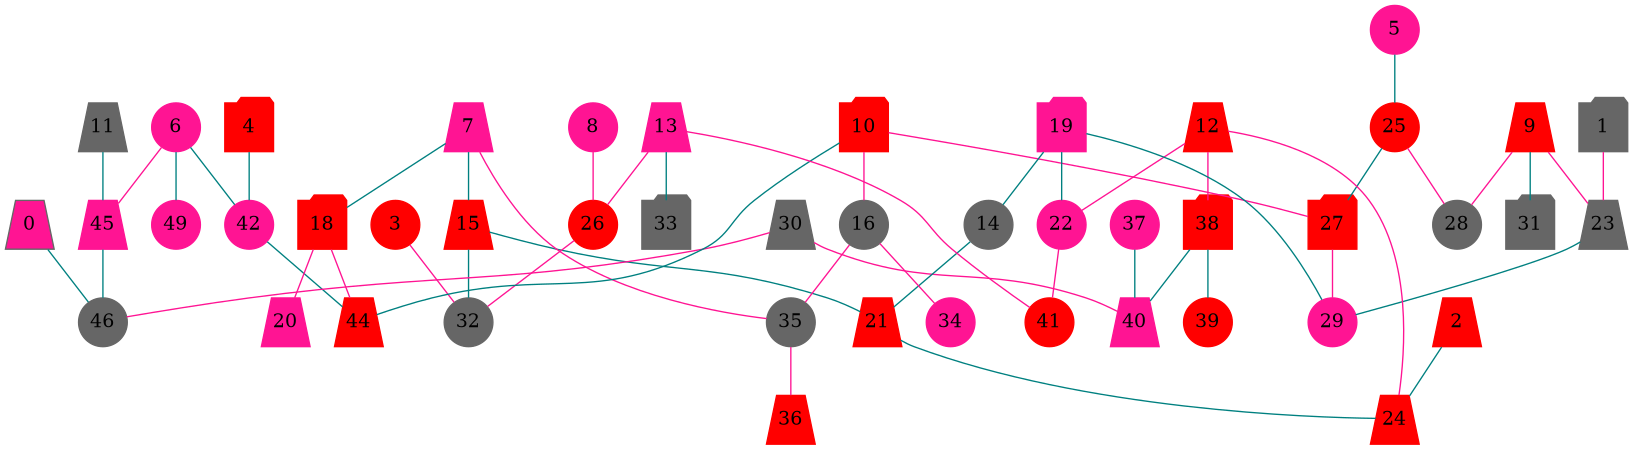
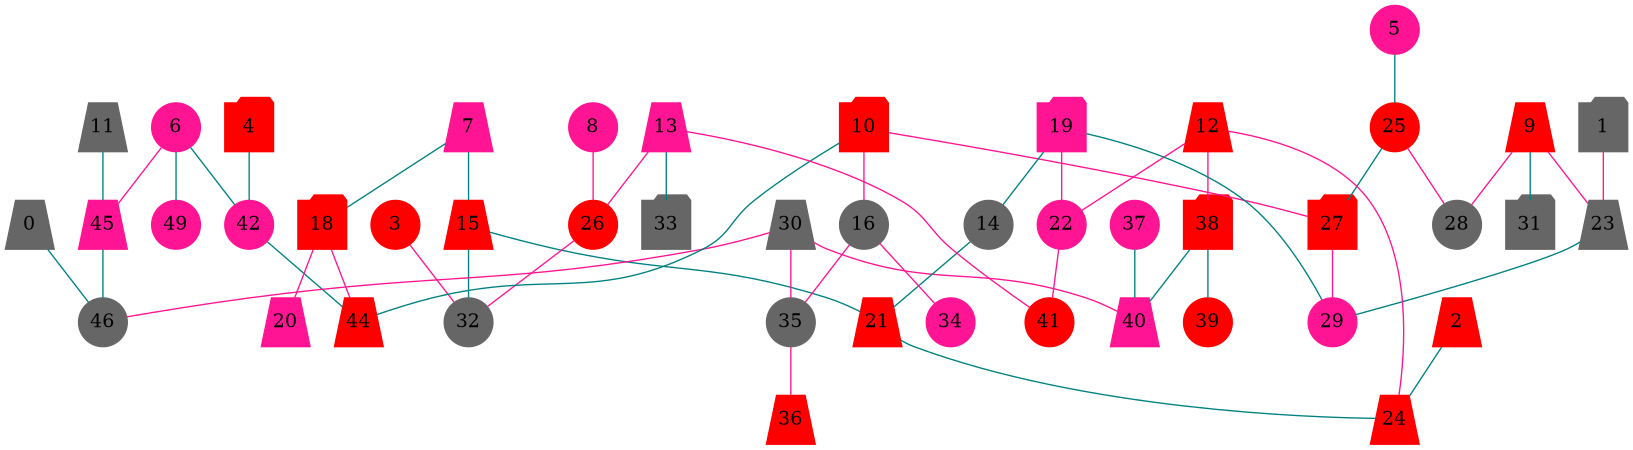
  graph {
    splines=true
    node [color=red fixedsize=true shape=circle style=filled]
    edge [color=teal]
-   n1 [color=gray40 label=0 shape=trapezium width=0.5 fillcolor=deeppink]
+   n1 [color=gray40 label=0 shape=trapezium width=0.5]
    n2 [color=gray40 label=46 width=0.5]
    n3 [color=deeppink label=22 width=0.5]
    n4 [label=41 width=0.5]
    n5 [label=3 width=0.5]
    n6 [color=gray40 label=32 width=0.5]
    n7 [label=25 width=0.5]
    n8 [color=gray40 label=28 width=0.5]
    n9 [label=27 shape=folder width=0.5]
    n10 [color=deeppink label=29 width=0.5]
    n11 [label=44 shape=trapezium width=0.5]
    n12 [color=deeppink label=6 width=0.5]
    n13 [color=deeppink label=49 width=0.5]
    n14 [color=deeppink label=42 width=0.5]
    n15 [color=deeppink label=45 shape=trapezium width=0.5]
    n16 [label=9 shape=trapezium width=0.5]
    n17 [color=gray40 label=31 shape=folder width=0.5]
    n18 [color=gray40 label=23 shape=trapezium width=0.5]
    n19 [label=12 shape=trapezium width=0.5]
    n20 [label=24 shape=trapezium width=0.5]
    n21 [label=38 shape=folder width=0.5]
    n22 [color=deeppink label=40 shape=trapezium width=0.5]
    n23 [label=39 width=0.5]
    n24 [color=deeppink label=34 width=0.5]
    n25 [label=15 shape=trapezium width=0.5]
    n26 [label=21 shape=trapezium width=0.5]
    n27 [color=deeppink label=37 width=0.5]
    n28 [label=18 shape=folder width=0.5]
    n29 [color=deeppink label=20 shape=trapezium width=0.5]
    n30 [label=2 shape=trapezium width=0.5]
    n31 [color=deeppink label=5 width=0.5]
    n32 [color=deeppink label=8 width=0.5]
    n33 [label=26 width=0.5]
    n34 [color=gray40 label=30 shape=trapezium width=0.5]
    n35 [color=gray40 label=11 shape=trapezium width=0.5]
    n36 [color=gray40 label=33 shape=folder width=0.5]
    n37 [color=gray40 label=14 width=0.5]
    n38 [label=36 shape=trapezium width=0.5]
    n39 [color=gray40 label=1 shape=folder width=0.5]
    n40 [label=4 shape=folder width=0.5]
    n41 [color=deeppink label=7 shape=trapezium width=0.5]
    n42 [color=gray40 label=35 width=0.5]
    n43 [label=10 shape=folder width=0.5]
    n44 [color=gray40 label=16 width=0.5]
    n45 [color=deeppink label=13 shape=trapezium width=0.5]
    n46 [color=deeppink label=19 shape=folder width=0.5]
    n1 -- n2
    n3 -- n4 [color=deeppink]
    n5 -- n6 [color=deeppink]
    n7 -- n8 [color=deeppink]
    n7 -- n9
    n9 -- n10 [color=deeppink]
    n12 -- n13
    n12 -- n14
    n12 -- n15 [color=deeppink]
    n14 -- n11
    n15 -- n2
    n16 -- n8 [color=deeppink]
    n16 -- n17
    n16 -- n18 [color=deeppink]
    n18 -- n10
    n19 -- n3 [color=deeppink]
    n19 -- n20 [color=deeppink]
    n19 -- n21 [color=deeppink]
    n21 -- n22
    n21 -- n23
    n25 -- n6
    n25 -- n26
    n26 -- n20
    n27 -- n22
    n28 -- n11 [color=deeppink]
    n28 -- n29 [color=deeppink]
    n30 -- n20
    n31 -- n7
    n32 -- n33 [color=deeppink]
    n33 -- n6 [color=deeppink]
    n34 -- n2 [color=deeppink]
    n34 -- n22 [color=deeppink]
    n35 -- n15
    n37 -- n26
    n39 -- n18 [color=deeppink]
    n40 -- n14
    n41 -- n25
    n41 -- n28
-   n41 -- n42 [color=deeppink]
+   n34 -- n42 [color=deeppink]
    n42 -- n38 [color=deeppink]
    n43 -- n9 [color=deeppink]
    n43 -- n11
    n43 -- n44 [color=deeppink]
    n44 -- n24 [color=deeppink]
    n44 -- n42 [color=deeppink]
    n45 -- n4 [color=deeppink]
    n45 -- n33 [color=deeppink]
    n45 -- n36
-   n46 -- n3
+   n46 -- n3 [color=deeppink]
    n46 -- n10
    n46 -- n37
  }
